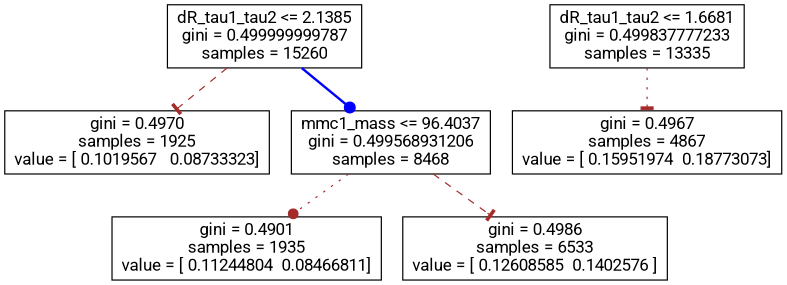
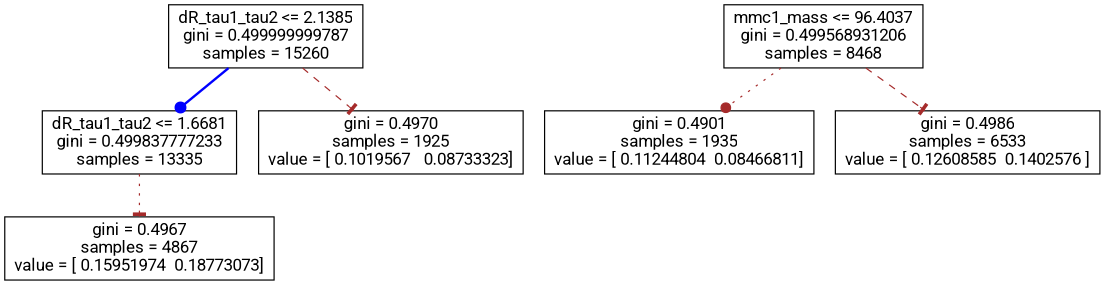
  digraph {
    fontname=Roboto
    node [fontname=Roboto shape=box]
    edge [arrowhead=tee color=brown fontname=Roboto style=dashed]
    n1 [label="dR_tau1_tau2 <= 2.1385\ngini = 0.499999999787\nsamples = 15260"]
    n2 [label="dR_tau1_tau2 <= 1.6681\ngini = 0.499837777233\nsamples = 13335"]
    n3 [label="gini = 0.4970\nsamples = 1925\nvalue = [ 0.1019567   0.08733323]"]
    n4 [label="gini = 0.4967\nsamples = 4867\nvalue = [ 0.15951974  0.18773073]"]
    n5 [label="mmc1_mass <= 96.4037\ngini = 0.499568931206\nsamples = 8468"]
    n6 [label="gini = 0.4901\nsamples = 1935\nvalue = [ 0.11244804  0.08466811]"]
    n7 [label="gini = 0.4986\nsamples = 6533\nvalue = [ 0.12608585  0.1402576 ]"]
-   n1 -> n5 [arrowhead=dot color=blue style=bold]
+   n1 -> n2 [arrowhead=dot color=blue style=bold]
    n1 -> n3
    n2 -> n4 [style=dotted]
    n5 -> n6 [arrowhead=dot style=dotted]
    n5 -> n7
  }
